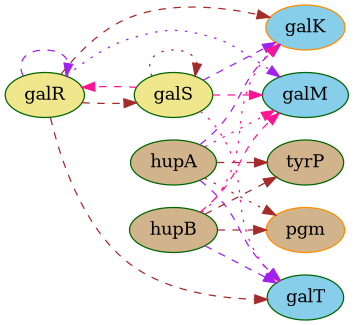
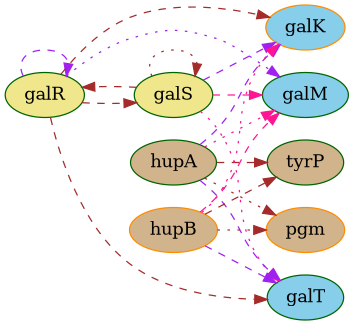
  digraph {
    rankdir=LR
    node [color=darkgreen fillcolor=tan style=filled]
    edge [color=brown style=dashed]
    galR [fillcolor=khaki]
    galK [color=darkorange fillcolor=skyblue]
    galM [fillcolor=skyblue]
    galS [fillcolor=khaki]
    galT [fillcolor=skyblue]
    hupA
    pgm [color=darkorange]
    tyrP
-   hupB
+   hupB [color=darkorange]
    galR -> galR [color=purple]
    galR -> galK
    galR -> galM [color=purple style=dotted]
    galR -> galS
    galR -> galT
-   galS -> galR [color=deeppink]
+   galS -> galR
    galS -> galK [color=purple]
    galS -> galM [color=deeppink]
    galS -> galS [style=dotted]
    galS -> galT [color=deeppink style=dotted]
    hupA -> galK [color=purple]
    hupA -> galM [color=deeppink style=dotted]
    hupA -> galT [color=purple]
    hupA -> pgm [style=dotted]
    hupA -> tyrP
    hupB -> galK [color=deeppink style=dotted]
    hupB -> galM [color=deeppink]
    hupB -> galT [color=purple]
-   hupB -> pgm
+   hupB -> pgm [style=dotted]
    hupB -> tyrP
  }
